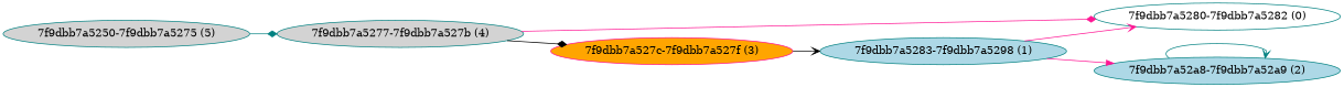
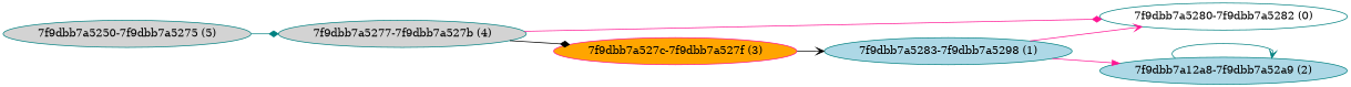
  digraph {
    rankdir=LR
    node [color=teal fillcolor=lightblue style=filled]
    edge [arrowhead=vee color=deeppink]
    n1 [fillcolor=white label="7f9dbb7a5280-7f9dbb7a5282 (0)"]
    n2 [label="7f9dbb7a5283-7f9dbb7a5298 (1)"]
-   n3 [label="7f9dbb7a52a8-7f9dbb7a52a9 (2)"]
+   n3 [label="7f9dbb7a12a8-7f9dbb7a52a9 (2)"]
    n4 [color=deeppink fillcolor=orange label="7f9dbb7a527c-7f9dbb7a527f (3)"]
    n5 [fillcolor=lightgrey label="7f9dbb7a5277-7f9dbb7a527b (4)"]
    n6 [fillcolor=lightgrey label="7f9dbb7a5250-7f9dbb7a5275 (5)"]
    n2 -> n1
    n2 -> n3 [arrowhead=normal]
    n3 -> n3 [color=teal]
    n4 -> n2 [color=black]
    n5 -> n1 [arrowhead=diamond]
    n5 -> n4 [arrowhead=diamond color=black]
    n6 -> n5 [arrowhead=diamond color=teal]
  }
